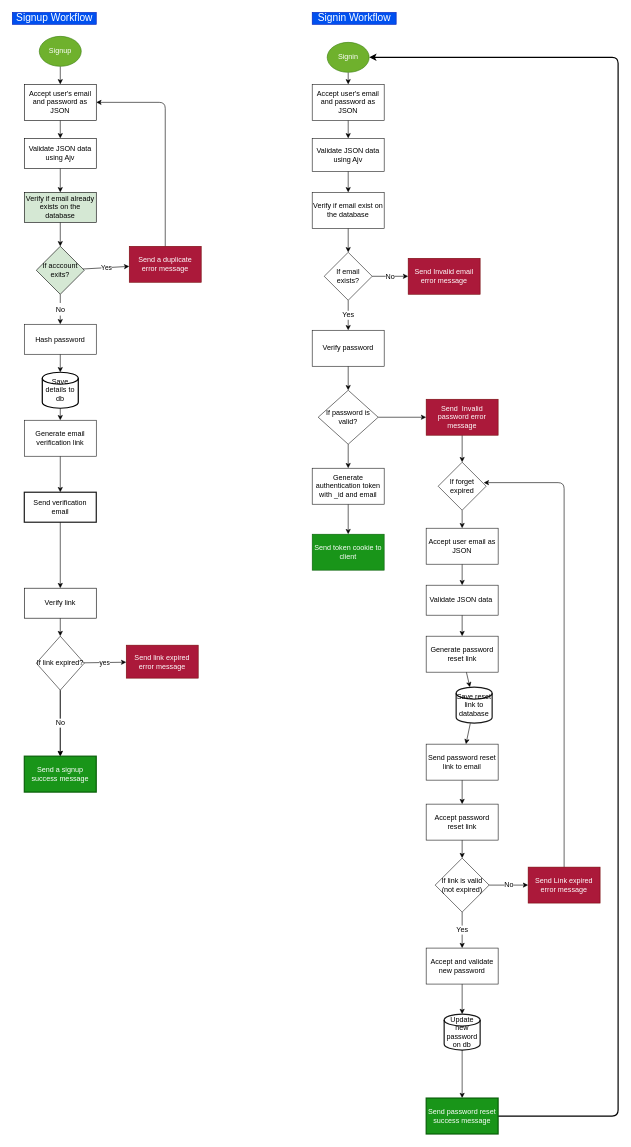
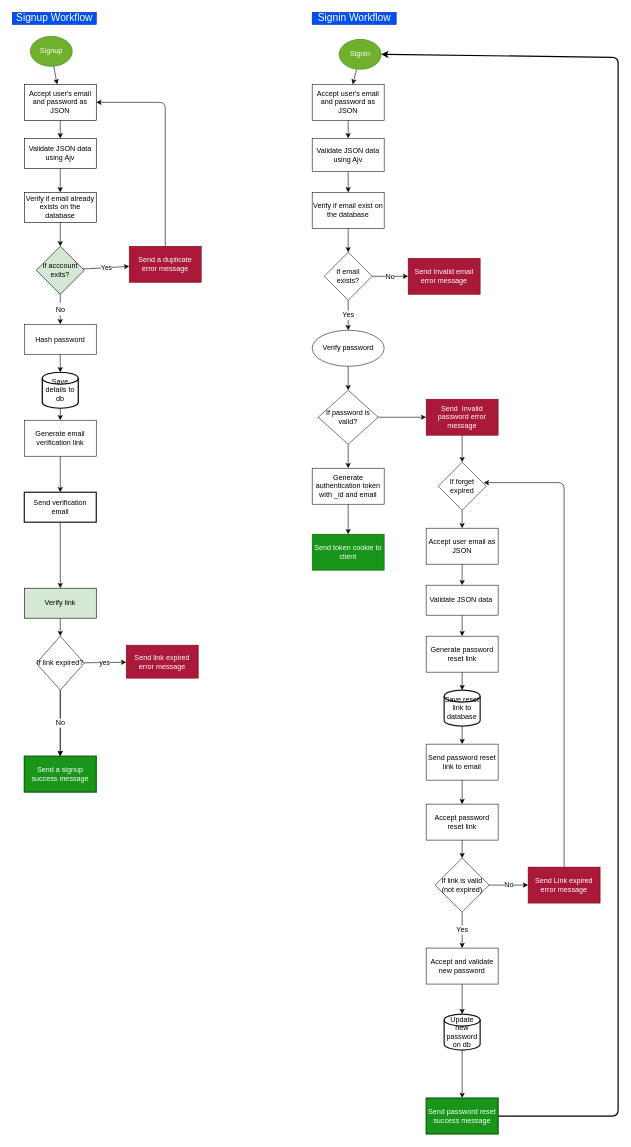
  <mxCell id="0" />
  <mxCell id="1" parent="0" />
  <mxCell id="2" value="" style="edgeStyle=none;html=1;" parent="1" source="3" target="5" edge="1"><mxGeometry relative="1" as="geometry" /></mxCell>
  <mxCell id="3" value="Accept user's email and password as JSON" style="rounded=0;whiteSpace=wrap;html=1;" parent="1" vertex="1"><mxGeometry x="40" y="140" width="120" height="60" as="geometry" /></mxCell>
  <mxCell id="4" value="" style="edgeStyle=none;html=1;" parent="1" source="5" target="7" edge="1"><mxGeometry relative="1" as="geometry" /></mxCell>
  <mxCell id="5" value="Validate JSON data using Ajv" style="rounded=0;whiteSpace=wrap;html=1;" parent="1" vertex="1"><mxGeometry x="40" y="230" width="120" height="50" as="geometry" /></mxCell>
  <mxCell id="6" value="" style="edgeStyle=none;html=1;" parent="1" source="7" target="10" edge="1"><mxGeometry relative="1" as="geometry" /></mxCell>
- <mxCell id="7" value="Verify if email already exists on the database" style="rounded=0;whiteSpace=wrap;html=1;fillColor=#d5e8d4;" parent="1" vertex="1"><mxGeometry x="40" y="320" width="120" height="50" as="geometry" /></mxCell>
+ <mxCell id="7" value="Verify if email already exists on the database" style="rounded=0;whiteSpace=wrap;html=1;" parent="1" vertex="1"><mxGeometry x="40" y="320" width="120" height="50" as="geometry" /></mxCell>
  <mxCell id="8" value="Yes" style="edgeStyle=none;html=1;" parent="1" source="10" target="12" edge="1"><mxGeometry relative="1" as="geometry" /></mxCell>
  <mxCell id="9" value="&lt;font style=&quot;font-size: 12px&quot;&gt;No&lt;/font&gt;" style="edgeStyle=none;html=1;fontSize=17;" parent="1" source="10" target="18" edge="1"><mxGeometry relative="1" as="geometry" /></mxCell>
  <mxCell id="10" value="If acccount exits?" style="rhombus;whiteSpace=wrap;html=1;rounded=0;fillColor=#d5e8d4;" parent="1" vertex="1"><mxGeometry x="60" y="410" width="80" height="80" as="geometry" /></mxCell>
  <mxCell id="11" style="edgeStyle=none;html=1;exitX=0.5;exitY=0;exitDx=0;exitDy=0;entryX=1;entryY=0.5;entryDx=0;entryDy=0;" parent="1" source="12" target="3" edge="1"><mxGeometry relative="1" as="geometry"><Array as="points"><mxPoint x="275" y="170" /></Array></mxGeometry></mxCell>
  <mxCell id="12" value="Send a duplicate error message" style="whiteSpace=wrap;html=1;rounded=0;fillColor=#a20025;fontColor=#ffffff;strokeColor=#6F0000;opacity=90;" parent="1" vertex="1"><mxGeometry x="215" y="410" width="120" height="60" as="geometry" /></mxCell>
  <mxCell id="13" style="edgeStyle=none;html=1;" parent="1" source="14" target="76" edge="1"><mxGeometry relative="1" as="geometry" /></mxCell>
  <mxCell id="14" value="Send verification email" style="whiteSpace=wrap;html=1;strokeWidth=2;opacity=90;" parent="1" vertex="1"><mxGeometry x="40" y="820" width="120" height="50" as="geometry" /></mxCell>
  <mxCell id="15" value="" style="edgeStyle=none;html=1;fontSize=12;startArrow=none;" parent="1" source="72" target="19" edge="1"><mxGeometry relative="1" as="geometry"><mxPoint x="100" y="940" as="sourcePoint" /></mxGeometry></mxCell>
  <mxCell id="16" value="&lt;font style=&quot;font-size: 17px&quot;&gt;Signup Workflow&lt;/font&gt;" style="text;html=1;align=center;verticalAlign=middle;resizable=0;points=[];autosize=1;strokeColor=#001DBC;fillColor=#0050ef;fontColor=#ffffff;" parent="1" vertex="1"><mxGeometry x="20" y="20" width="140" height="20" as="geometry" /></mxCell>
  <mxCell id="17" value="" style="edgeStyle=none;html=1;" parent="1" source="18" target="79" edge="1"><mxGeometry relative="1" as="geometry" /></mxCell>
  <mxCell id="18" value="&lt;span style=&quot;font-size: 12px&quot;&gt;Hash password&lt;/span&gt;" style="whiteSpace=wrap;html=1;fontSize=17;opacity=90;strokeWidth=1;" parent="1" vertex="1"><mxGeometry x="40" y="540" width="120" height="50" as="geometry" /></mxCell>
  <mxCell id="19" value="Send a signup success message" style="whiteSpace=wrap;html=1;strokeWidth=2;opacity=90;fillColor=#008a00;fontColor=#ffffff;strokeColor=#005700;" parent="1" vertex="1"><mxGeometry x="40" y="1260" width="120" height="60" as="geometry" /></mxCell>
  <mxCell id="20" value="" style="edgeStyle=none;html=1;fontSize=17;" parent="1" source="21" target="24" edge="1"><mxGeometry relative="1" as="geometry" /></mxCell>
  <mxCell id="21" value="Accept user's email and password as JSON" style="whiteSpace=wrap;html=1;fontSize=12;strokeWidth=1;opacity=90;" parent="1" vertex="1"><mxGeometry x="520" y="140" width="120" height="60" as="geometry" /></mxCell>
  <mxCell id="22" value="&lt;font style=&quot;font-size: 17px&quot;&gt;Signin Workflow&lt;/font&gt;" style="text;html=1;align=center;verticalAlign=middle;resizable=0;points=[];autosize=1;strokeColor=#001DBC;fillColor=#0050ef;fontSize=12;fontColor=#ffffff;" parent="1" vertex="1"><mxGeometry x="520" y="20" width="140" height="20" as="geometry" /></mxCell>
  <mxCell id="23" value="" style="edgeStyle=none;html=1;fontSize=17;" parent="1" source="24" target="26" edge="1"><mxGeometry relative="1" as="geometry" /></mxCell>
  <mxCell id="24" value="Validate JSON data using Ajv" style="whiteSpace=wrap;html=1;strokeWidth=1;opacity=90;" parent="1" vertex="1"><mxGeometry x="520" y="230" width="120" height="55" as="geometry" /></mxCell>
  <mxCell id="25" value="" style="edgeStyle=none;html=1;fontSize=17;" parent="1" source="26" target="29" edge="1"><mxGeometry relative="1" as="geometry" /></mxCell>
  <mxCell id="26" value="Verify if email exist on the database" style="whiteSpace=wrap;html=1;strokeWidth=1;opacity=90;" parent="1" vertex="1"><mxGeometry x="520" y="320" width="120" height="60" as="geometry" /></mxCell>
  <mxCell id="27" value="&lt;font style=&quot;font-size: 12px&quot;&gt;No&lt;/font&gt;" style="edgeStyle=none;html=1;fontSize=17;" parent="1" source="29" target="30" edge="1"><mxGeometry relative="1" as="geometry" /></mxCell>
  <mxCell id="28" value="Yes" style="edgeStyle=none;html=1;fontSize=12;" parent="1" source="29" target="32" edge="1"><mxGeometry relative="1" as="geometry" /></mxCell>
  <mxCell id="29" value="If email exists?" style="rhombus;whiteSpace=wrap;html=1;strokeWidth=1;opacity=90;" parent="1" vertex="1"><mxGeometry x="540" y="420" width="80" height="80" as="geometry" /></mxCell>
  <mxCell id="30" value="Send Invalid email error message" style="whiteSpace=wrap;html=1;strokeWidth=1;opacity=90;fillColor=#a20025;fontColor=#ffffff;strokeColor=#6F0000;" parent="1" vertex="1"><mxGeometry x="680" y="430" width="120" height="60" as="geometry" /></mxCell>
  <mxCell id="31" value="" style="edgeStyle=none;html=1;fontSize=12;" parent="1" source="32" target="35" edge="1"><mxGeometry relative="1" as="geometry" /></mxCell>
- <mxCell id="32" value="Verify password" style="whiteSpace=wrap;html=1;strokeWidth=1;opacity=90;" parent="1" vertex="1"><mxGeometry x="520" y="550" width="120" height="60" as="geometry" /></mxCell>
+ <mxCell id="32" value="Verify password" style="ellipse;whiteSpace=wrap;html=1;strokeWidth=1;opacity=90;" parent="1" vertex="1"><mxGeometry x="520" y="550" width="120" height="60" as="geometry" /></mxCell>
  <mxCell id="33" value="" style="edgeStyle=none;html=1;fontSize=12;" parent="1" source="35" target="37" edge="1"><mxGeometry relative="1" as="geometry" /></mxCell>
  <mxCell id="34" value="" style="edgeStyle=none;html=1;fontSize=12;" parent="1" source="35" target="39" edge="1"><mxGeometry relative="1" as="geometry" /></mxCell>
  <mxCell id="35" value="If password is valid?" style="rhombus;whiteSpace=wrap;html=1;strokeWidth=1;opacity=90;" parent="1" vertex="1"><mxGeometry x="530" y="650" width="100" height="90" as="geometry" /></mxCell>
  <mxCell id="36" value="" style="edgeStyle=none;html=1;fontSize=12;" parent="1" source="37" target="43" edge="1"><mxGeometry relative="1" as="geometry" /></mxCell>
  <mxCell id="37" value="Send&amp;nbsp; Invalid password error message" style="whiteSpace=wrap;html=1;strokeWidth=1;opacity=90;fillColor=#a20025;fontColor=#ffffff;strokeColor=#6F0000;" parent="1" vertex="1"><mxGeometry x="710" y="665" width="120" height="60" as="geometry" /></mxCell>
  <mxCell id="38" value="" style="edgeStyle=none;html=1;fontSize=12;" parent="1" source="39" target="40" edge="1"><mxGeometry relative="1" as="geometry" /></mxCell>
  <mxCell id="39" value="Generate authentication token with _id and email" style="whiteSpace=wrap;html=1;strokeWidth=1;opacity=90;" parent="1" vertex="1"><mxGeometry x="520" y="780" width="120" height="60" as="geometry" /></mxCell>
  <mxCell id="40" value="Send token cookie to client" style="whiteSpace=wrap;html=1;strokeWidth=1;opacity=90;fillColor=#008a00;fontColor=#ffffff;strokeColor=#005700;" parent="1" vertex="1"><mxGeometry x="520" y="890" width="120" height="60" as="geometry" /></mxCell>
  <mxCell id="41" value="No" style="edgeStyle=none;html=1;fontSize=12;" parent="1" source="72" target="19" edge="1"><mxGeometry relative="1" as="geometry" /></mxCell>
  <mxCell id="42" value="" style="edgeStyle=none;html=1;fontSize=12;" parent="1" source="43" target="45" edge="1"><mxGeometry relative="1" as="geometry" /></mxCell>
  <mxCell id="43" value="If forget expired" style="rhombus;whiteSpace=wrap;html=1;fontSize=12;strokeWidth=1;opacity=90;" parent="1" vertex="1"><mxGeometry x="730" y="770" width="80" height="80" as="geometry" /></mxCell>
  <mxCell id="44" value="" style="edgeStyle=none;html=1;fontSize=12;" parent="1" source="45" target="47" edge="1"><mxGeometry relative="1" as="geometry" /></mxCell>
  <mxCell id="45" value="Accept user email as JSON" style="whiteSpace=wrap;html=1;strokeWidth=1;opacity=90;" parent="1" vertex="1"><mxGeometry x="710" y="880" width="120" height="60" as="geometry" /></mxCell>
  <mxCell id="46" value="" style="edgeStyle=none;html=1;fontSize=12;" parent="1" source="47" target="53" edge="1"><mxGeometry relative="1" as="geometry" /></mxCell>
  <mxCell id="47" value="Validate JSON data&amp;nbsp;" style="whiteSpace=wrap;html=1;strokeWidth=1;opacity=90;" parent="1" vertex="1"><mxGeometry x="710" y="975" width="120" height="50" as="geometry" /></mxCell>
  <mxCell id="48" value="" style="edgeStyle=none;html=1;fontSize=12;" parent="1" source="49" target="51" edge="1"><mxGeometry relative="1" as="geometry" /></mxCell>
  <mxCell id="49" value="Send password reset link to email" style="whiteSpace=wrap;html=1;strokeWidth=1;opacity=90;" parent="1" vertex="1"><mxGeometry x="710" y="1240" width="120" height="60" as="geometry" /></mxCell>
  <mxCell id="50" value="" style="edgeStyle=none;html=1;fontSize=12;" parent="1" source="51" target="56" edge="1"><mxGeometry relative="1" as="geometry" /></mxCell>
  <mxCell id="51" value="Accept password reset link" style="whiteSpace=wrap;html=1;strokeWidth=1;opacity=90;" parent="1" vertex="1"><mxGeometry x="710" y="1340" width="120" height="60" as="geometry" /></mxCell>
  <mxCell id="52" value="" style="edgeStyle=none;html=1;fontSize=12;" parent="1" source="53" target="62" edge="1"><mxGeometry relative="1" as="geometry" /></mxCell>
  <mxCell id="53" value="Generate password reset link" style="whiteSpace=wrap;html=1;fontSize=12;strokeWidth=1;opacity=90;" parent="1" vertex="1"><mxGeometry x="710" y="1060" width="120" height="60" as="geometry" /></mxCell>
  <mxCell id="54" value="Yes" style="edgeStyle=none;html=1;fontSize=12;" parent="1" source="56" target="58" edge="1"><mxGeometry relative="1" as="geometry" /></mxCell>
  <mxCell id="55" value="No" style="edgeStyle=none;html=1;fontSize=12;" parent="1" source="56" target="64" edge="1"><mxGeometry relative="1" as="geometry" /></mxCell>
  <mxCell id="56" value="If link is valid (not expired)" style="rhombus;whiteSpace=wrap;html=1;strokeWidth=1;opacity=90;" parent="1" vertex="1"><mxGeometry x="725" y="1430" width="90" height="90" as="geometry" /></mxCell>
  <mxCell id="57" value="" style="edgeStyle=none;html=1;fontSize=12;entryX=0.5;entryY=0;entryDx=0;entryDy=0;entryPerimeter=0;" parent="1" source="58" target="60" edge="1"><mxGeometry relative="1" as="geometry"><mxPoint x="770" y="1680" as="targetPoint" /></mxGeometry></mxCell>
  <mxCell id="58" value="Accept and validate new password" style="whiteSpace=wrap;html=1;strokeWidth=1;opacity=90;" parent="1" vertex="1"><mxGeometry x="710" y="1580" width="120" height="60" as="geometry" /></mxCell>
  <mxCell id="59" value="" style="edgeStyle=none;html=1;fontSize=12;" parent="1" source="60" target="66" edge="1"><mxGeometry relative="1" as="geometry" /></mxCell>
  <mxCell id="60" value="Update new password on db" style="strokeWidth=2;html=1;shape=mxgraph.flowchart.database;whiteSpace=wrap;fontSize=12;opacity=90;" parent="1" vertex="1"><mxGeometry x="740" y="1690" width="60" height="60" as="geometry" /></mxCell>
  <mxCell id="61" value="" style="edgeStyle=none;html=1;fontSize=12;" parent="1" source="62" target="49" edge="1"><mxGeometry relative="1" as="geometry" /></mxCell>
- <mxCell id="62" value="Save reset link to database" style="strokeWidth=2;html=1;shape=mxgraph.flowchart.database;whiteSpace=wrap;fontSize=12;opacity=90;" parent="1" vertex="1"><mxGeometry x="760" y="1145" width="60" height="60" as="geometry" /></mxCell>
+ <mxCell id="62" value="Save reset link to database" style="strokeWidth=2;html=1;shape=mxgraph.flowchart.database;whiteSpace=wrap;fontSize=12;opacity=90;" parent="1" vertex="1"><mxGeometry x="740" y="1150" width="60" height="60" as="geometry" /></mxCell>
  <mxCell id="63" style="edgeStyle=none;html=1;entryX=0.95;entryY=0.425;entryDx=0;entryDy=0;entryPerimeter=0;fontSize=12;" parent="1" source="64" target="43" edge="1"><mxGeometry relative="1" as="geometry"><Array as="points"><mxPoint x="940" y="804" /></Array></mxGeometry></mxCell>
  <mxCell id="64" value="Send Link expired error message" style="whiteSpace=wrap;html=1;strokeWidth=1;opacity=90;fillColor=#a20025;fontColor=#ffffff;strokeColor=#6F0000;" parent="1" vertex="1"><mxGeometry x="880" y="1445" width="120" height="60" as="geometry" /></mxCell>
  <mxCell id="65" style="edgeStyle=none;html=1;exitX=1;exitY=0.5;exitDx=0;exitDy=0;entryX=1;entryY=0.5;entryDx=0;entryDy=0;fontSize=12;strokeWidth=2;" parent="1" source="66" target="68" edge="1"><mxGeometry relative="1" as="geometry"><Array as="points"><mxPoint x="1030" y="1860" /><mxPoint x="1030" y="95" /></Array></mxGeometry></mxCell>
  <mxCell id="66" value="Send password reset success message" style="whiteSpace=wrap;html=1;strokeWidth=2;opacity=90;fillColor=#008a00;fontColor=#ffffff;strokeColor=#005700;" parent="1" vertex="1"><mxGeometry x="710" y="1830" width="120" height="60" as="geometry" /></mxCell>
  <mxCell id="67" value="" style="edgeStyle=none;html=1;fontSize=12;" parent="1" source="68" target="21" edge="1"><mxGeometry relative="1" as="geometry" /></mxCell>
- <mxCell id="68" value="Signin" style="ellipse;whiteSpace=wrap;html=1;fontSize=12;strokeWidth=1;opacity=90;fillColor=#60a917;fontColor=#ffffff;strokeColor=#2D7600;" parent="1" vertex="1"><mxGeometry x="545" width="70" height="50" as="geometry" y="70" /></mxCell>
+ <mxCell id="68" value="Signin" style="ellipse;whiteSpace=wrap;html=1;fontSize=12;strokeWidth=1;opacity=90;fillColor=#60a917;fontColor=#ffffff;strokeColor=#2D7600;" parent="1" vertex="1"><mxGeometry x="565" y="65" width="70" height="50" as="geometry" /></mxCell>
  <mxCell id="69" value="" style="edgeStyle=none;html=1;fontSize=12;" parent="1" source="70" target="3" edge="1"><mxGeometry relative="1" as="geometry" /></mxCell>
- <mxCell id="70" value="Signup" style="ellipse;whiteSpace=wrap;html=1;fontSize=12;strokeWidth=1;opacity=90;fillColor=#60a917;fontColor=#ffffff;strokeColor=#2D7600;" parent="1" vertex="1"><mxGeometry x="65" y="60" width="70" height="50" as="geometry" /></mxCell>
+ <mxCell id="70" value="Signup" style="ellipse;whiteSpace=wrap;html=1;fontSize=12;strokeWidth=1;opacity=90;fillColor=#60a917;fontColor=#ffffff;strokeColor=#2D7600;" parent="1" vertex="1"><mxGeometry x="50" y="60" width="70" height="50" as="geometry" /></mxCell>
  <mxCell id="71" value="yes" style="edgeStyle=none;html=1;" parent="1" source="72" target="77" edge="1"><mxGeometry relative="1" as="geometry" /></mxCell>
  <mxCell id="72" value="If link expired?" style="rhombus;whiteSpace=wrap;html=1;fontSize=12;strokeWidth=1;opacity=90;" parent="1" vertex="1"><mxGeometry x="60" y="1060" width="80" height="90" as="geometry" /></mxCell>
  <mxCell id="73" style="edgeStyle=none;html=1;exitX=0.5;exitY=1;exitDx=0;exitDy=0;entryX=0.5;entryY=0;entryDx=0;entryDy=0;" parent="1" source="74" target="14" edge="1"><mxGeometry relative="1" as="geometry" /></mxCell>
  <mxCell id="74" value="Generate email verification link" style="rounded=0;whiteSpace=wrap;html=1;fontSize=12;strokeWidth=1;opacity=90;" parent="1" vertex="1"><mxGeometry x="40" y="700" width="120" height="60" as="geometry" /></mxCell>
  <mxCell id="75" value="" style="edgeStyle=none;html=1;" parent="1" source="76" target="72" edge="1"><mxGeometry relative="1" as="geometry" /></mxCell>
- <mxCell id="76" value="Verify link" style="whiteSpace=wrap;html=1;" parent="1" vertex="1"><mxGeometry x="40" y="980" width="120" height="50" as="geometry" /></mxCell>
+ <mxCell id="76" value="Verify link" style="whiteSpace=wrap;html=1;fillColor=#d5e8d4;" parent="1" vertex="1"><mxGeometry x="40" y="980" width="120" height="50" as="geometry" /></mxCell>
  <mxCell id="77" value="Send link expired error message" style="whiteSpace=wrap;html=1;strokeWidth=1;opacity=90;fillColor=#a20025;fontColor=#ffffff;strokeColor=#6F0000;" parent="1" vertex="1"><mxGeometry x="210" y="1075" width="120" height="55" as="geometry" /></mxCell>
  <mxCell id="78" value="" style="edgeStyle=none;html=1;" parent="1" source="79" target="74" edge="1"><mxGeometry relative="1" as="geometry" /></mxCell>
  <mxCell id="79" value="Save details to db" style="strokeWidth=2;html=1;shape=mxgraph.flowchart.database;whiteSpace=wrap;" parent="1" vertex="1"><mxGeometry x="70" y="620" width="60" height="60" as="geometry" /></mxCell>
